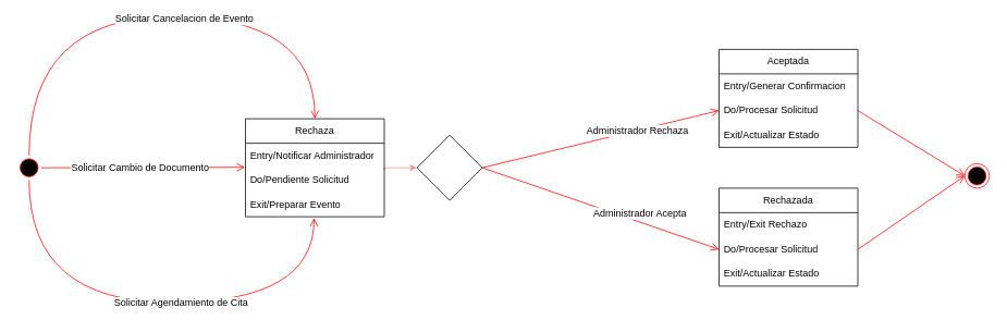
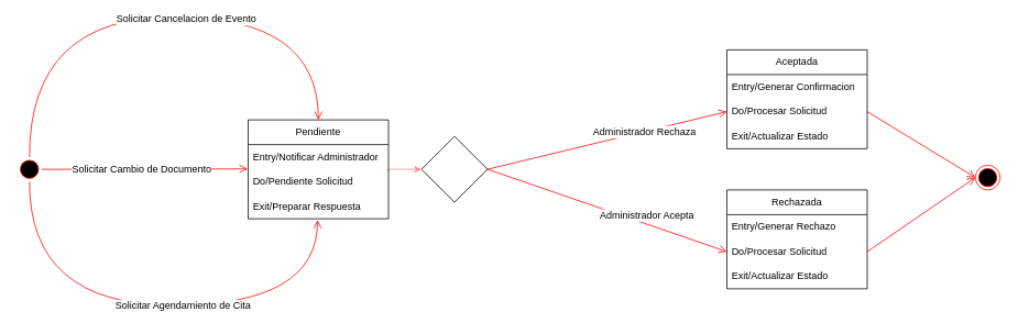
  <mxCell id="0" />
  <mxCell id="1" parent="0" />
  <mxCell id="2" value="" style="ellipse;html=1;shape=startState;fillColor=#000000;strokeColor=#ff0000;" vertex="1" parent="1"><mxGeometry x="20" y="190" width="30" height="30" as="geometry" /></mxCell>
  <mxCell id="3" value="" style="html=1;verticalAlign=bottom;endArrow=open;endSize=8;strokeColor=#ff0000;rounded=0;fontSize=12;entryX=-0.003;entryY=-0.017;entryDx=0;entryDy=0;entryPerimeter=0;" edge="1" parent="1" source="2" target="22"><mxGeometry relative="1" as="geometry"><mxPoint x="290" y="200" as="targetPoint" /></mxGeometry></mxCell>
  <mxCell id="4" value="Solicitar Cambio de Documento" style="edgeLabel;html=1;align=center;verticalAlign=middle;resizable=0;points=[];fontSize=12;" vertex="1" connectable="0" parent="3"><mxGeometry x="-0.355" y="-2" relative="1" as="geometry"><mxPoint x="40" y="-2" as="offset" /></mxGeometry></mxCell>
  <mxCell id="5" style="edgeStyle=none;curved=1;rounded=0;orthogonalLoop=1;jettySize=auto;html=1;entryX=0;entryY=0.5;entryDx=0;entryDy=0;fontSize=12;startSize=8;endSize=8;" edge="1" parent="1"><mxGeometry relative="1" as="geometry"><mxPoint x="328" y="205" as="sourcePoint" /><mxPoint x="328" y="205" as="targetPoint" /></mxGeometry></mxCell>
  <mxCell id="6" style="edgeStyle=none;curved=1;rounded=0;orthogonalLoop=1;jettySize=auto;html=1;entryX=0;entryY=0.5;entryDx=0;entryDy=0;fontSize=12;startSize=8;endSize=8;" edge="1" parent="1"><mxGeometry relative="1" as="geometry"><mxPoint x="328" y="205" as="sourcePoint" /><mxPoint x="328" y="205" as="targetPoint" /></mxGeometry></mxCell>
  <mxCell id="7" style="edgeStyle=orthogonalEdgeStyle;rounded=0;orthogonalLoop=1;jettySize=auto;html=1;entryX=0;entryY=0.5;entryDx=0;entryDy=0;strokeColor=light-dark(#FF9090,#FF9090);exitX=0.995;exitY=0.089;exitDx=0;exitDy=0;exitPerimeter=0;" edge="1" parent="1" source="22" target="19"><mxGeometry relative="1" as="geometry"><mxPoint x="439" y="205" as="sourcePoint" /><Array as="points"><mxPoint x="469" y="205" /></Array></mxGeometry></mxCell>
  <mxCell id="8" value="" style="html=1;verticalAlign=bottom;endArrow=open;endSize=8;strokeColor=#ff0000;rounded=0;fontSize=12;entryX=0.494;entryY=1.052;entryDx=0;entryDy=0;exitX=0.5;exitY=1;exitDx=0;exitDy=0;edgeStyle=orthogonalEdgeStyle;curved=1;entryPerimeter=0;" edge="1" parent="1" source="2" target="23"><mxGeometry relative="1" as="geometry"><mxPoint x="384" y="230" as="targetPoint" /><mxPoint x="380" y="90" as="sourcePoint" /><Array as="points"><mxPoint x="35" y="370" /><mxPoint x="384" y="370" /></Array></mxGeometry></mxCell>
  <mxCell id="9" value="Solicitar Agendamiento de Cita" style="edgeLabel;html=1;align=center;verticalAlign=middle;resizable=0;points=[];fontSize=12;" vertex="1" connectable="0" parent="8"><mxGeometry x="0.134" y="-3" relative="1" as="geometry"><mxPoint x="-7" y="-3" as="offset" /></mxGeometry></mxCell>
  <mxCell id="10" value="" style="html=1;verticalAlign=bottom;endArrow=open;endSize=8;strokeColor=#FF0000;rounded=0;fontSize=12;entryX=0.5;entryY=0;entryDx=0;entryDy=0;exitX=0.5;exitY=0;exitDx=0;exitDy=0;edgeStyle=orthogonalEdgeStyle;curved=1;" edge="1" parent="1" source="2" target="20"><mxGeometry relative="1" as="geometry"><mxPoint x="384" y="180" as="targetPoint" /><mxPoint x="383" y="130" as="sourcePoint" /><Array as="points"><mxPoint x="35" y="20" /><mxPoint x="385" y="20" /></Array></mxGeometry></mxCell>
  <mxCell id="11" value="Solicitar Cancelacion de Evento" style="edgeLabel;html=1;align=center;verticalAlign=middle;resizable=0;points=[];fontSize=12;" vertex="1" connectable="0" parent="10"><mxGeometry x="0.117" y="-2" relative="1" as="geometry"><mxPoint as="offset" /></mxGeometry></mxCell>
  <mxCell id="12" value="" style="html=1;verticalAlign=bottom;endArrow=open;endSize=8;strokeColor=#ff0000;rounded=0;fontSize=12;entryX=0;entryY=0.5;entryDx=0;entryDy=0;exitX=1;exitY=0.5;exitDx=0;exitDy=0;" edge="1" parent="1" source="19" target="30"><mxGeometry relative="1" as="geometry"><mxPoint x="975" y="317.48" as="targetPoint" /><mxPoint x="600" y="202.48" as="sourcePoint" /></mxGeometry></mxCell>
  <mxCell id="13" value="Administrador Acepta" style="edgeLabel;html=1;align=center;verticalAlign=middle;resizable=0;points=[];fontSize=12;" vertex="1" connectable="0" parent="12"><mxGeometry x="0.099" y="-1" relative="1" as="geometry"><mxPoint x="33" y="-1" as="offset" /></mxGeometry></mxCell>
  <mxCell id="14" value="" style="html=1;verticalAlign=bottom;endArrow=open;endSize=8;strokeColor=#ff0000;rounded=0;fontSize=12;entryX=0;entryY=0.5;entryDx=0;entryDy=0;exitX=1;exitY=0.5;exitDx=0;exitDy=0;" edge="1" parent="1" source="19" target="26"><mxGeometry relative="1" as="geometry"><mxPoint x="965" y="150" as="targetPoint" /><mxPoint x="600" y="200" as="sourcePoint" /></mxGeometry></mxCell>
  <mxCell id="15" value="Administrador Rechaza" style="edgeLabel;html=1;align=center;verticalAlign=middle;resizable=0;points=[];fontSize=12;" vertex="1" connectable="0" parent="14"><mxGeometry x="0.197" y="-3" relative="1" as="geometry"><mxPoint x="15" y="-6" as="offset" /></mxGeometry></mxCell>
  <mxCell id="16" value="" style="html=1;verticalAlign=bottom;endArrow=open;endSize=8;strokeColor=#ff0000;rounded=0;fontSize=12;exitX=1;exitY=0.5;exitDx=0;exitDy=0;entryX=0;entryY=0.5;entryDx=0;entryDy=0;" edge="1" parent="1" source="30" target="18"><mxGeometry relative="1" as="geometry"><mxPoint x="1210" y="360" as="targetPoint" /><mxPoint x="1020" y="295" as="sourcePoint" /><Array as="points" /></mxGeometry></mxCell>
  <mxCell id="17" value="" style="html=1;verticalAlign=bottom;endArrow=open;endSize=8;strokeColor=#ff0000;rounded=0;fontSize=12;entryX=0;entryY=0.5;entryDx=0;entryDy=0;exitX=1;exitY=0.5;exitDx=0;exitDy=0;" edge="1" parent="1" source="26" target="18"><mxGeometry relative="1" as="geometry"><mxPoint x="844" y="560" as="targetPoint" /><mxPoint x="1020" y="175" as="sourcePoint" /></mxGeometry></mxCell>
  <mxCell id="18" value="" style="ellipse;html=1;shape=endState;fillColor=#000000;strokeColor=#ff0000;" vertex="1" parent="1"><mxGeometry x="1181" y="200" width="30" height="30" as="geometry" /></mxCell>
  <mxCell id="19" value="" style="rhombus;whiteSpace=wrap;html=1;" vertex="1" parent="1"><mxGeometry x="510" y="165" width="80" height="80" as="geometry" /></mxCell>
- <mxCell id="20" value="Rechaza" style="swimlane;fontStyle=0;childLayout=stackLayout;horizontal=1;startSize=30;horizontalStack=0;resizeParent=1;resizeParentMax=0;resizeLast=0;collapsible=1;marginBottom=0;whiteSpace=wrap;html=1;" vertex="1" parent="1"><mxGeometry x="300" y="145" width="170" height="120" as="geometry" /></mxCell>
+ <mxCell id="20" value="Pendiente" style="swimlane;fontStyle=0;childLayout=stackLayout;horizontal=1;startSize=30;horizontalStack=0;resizeParent=1;resizeParentMax=0;resizeLast=0;collapsible=1;marginBottom=0;whiteSpace=wrap;html=1;" vertex="1" parent="1"><mxGeometry x="300" y="145" width="170" height="120" as="geometry" /></mxCell>
  <mxCell id="21" value="Entry/Notificar Administrador" style="text;strokeColor=none;fillColor=none;align=left;verticalAlign=middle;spacingLeft=4;spacingRight=4;overflow=hidden;points=[[0,0.5],[1,0.5]];portConstraint=eastwest;rotatable=0;whiteSpace=wrap;html=1;" vertex="1" parent="20"><mxGeometry y="30" width="170" height="30" as="geometry" /></mxCell>
  <mxCell id="22" value="Do/Pendiente Solicitud" style="text;strokeColor=none;fillColor=none;align=left;verticalAlign=middle;spacingLeft=4;spacingRight=4;overflow=hidden;points=[[0,0.5],[1,0.5]];portConstraint=eastwest;rotatable=0;whiteSpace=wrap;html=1;" vertex="1" parent="20"><mxGeometry y="60" width="170" height="30" as="geometry" /></mxCell>
- <mxCell id="23" value="Exit/Preparar Evento" style="text;strokeColor=none;fillColor=none;align=left;verticalAlign=middle;spacingLeft=4;spacingRight=4;overflow=hidden;points=[[0,0.5],[1,0.5]];portConstraint=eastwest;rotatable=0;whiteSpace=wrap;html=1;" vertex="1" parent="20"><mxGeometry y="90" width="170" height="30" as="geometry" /></mxCell>
+ <mxCell id="23" value="Exit/Preparar Respuesta" style="text;strokeColor=none;fillColor=none;align=left;verticalAlign=middle;spacingLeft=4;spacingRight=4;overflow=hidden;points=[[0,0.5],[1,0.5]];portConstraint=eastwest;rotatable=0;whiteSpace=wrap;html=1;" vertex="1" parent="20"><mxGeometry y="90" width="170" height="30" as="geometry" /></mxCell>
  <mxCell id="24" value="Aceptada" style="swimlane;fontStyle=0;childLayout=stackLayout;horizontal=1;startSize=30;horizontalStack=0;resizeParent=1;resizeParentMax=0;resizeLast=0;collapsible=1;marginBottom=0;whiteSpace=wrap;html=1;" vertex="1" parent="1"><mxGeometry x="880" y="60" width="170" height="120" as="geometry" /></mxCell>
  <mxCell id="25" value="Entry/Generar Confirmacion" style="text;strokeColor=none;fillColor=none;align=left;verticalAlign=middle;spacingLeft=4;spacingRight=4;overflow=hidden;points=[[0,0.5],[1,0.5]];portConstraint=eastwest;rotatable=0;whiteSpace=wrap;html=1;" vertex="1" parent="24"><mxGeometry y="30" width="170" height="30" as="geometry" /></mxCell>
  <mxCell id="26" value="Do/Procesar Solicitud" style="text;strokeColor=none;fillColor=none;align=left;verticalAlign=middle;spacingLeft=4;spacingRight=4;overflow=hidden;points=[[0,0.5],[1,0.5]];portConstraint=eastwest;rotatable=0;whiteSpace=wrap;html=1;" vertex="1" parent="24"><mxGeometry y="60" width="170" height="30" as="geometry" /></mxCell>
  <mxCell id="27" value="Exit/Actualizar Estado" style="text;strokeColor=none;fillColor=none;align=left;verticalAlign=middle;spacingLeft=4;spacingRight=4;overflow=hidden;points=[[0,0.5],[1,0.5]];portConstraint=eastwest;rotatable=0;whiteSpace=wrap;html=1;" vertex="1" parent="24"><mxGeometry y="90" width="170" height="30" as="geometry" /></mxCell>
  <mxCell id="28" value="Rechazada" style="swimlane;fontStyle=0;childLayout=stackLayout;horizontal=1;startSize=30;horizontalStack=0;resizeParent=1;resizeParentMax=0;resizeLast=0;collapsible=1;marginBottom=0;whiteSpace=wrap;html=1;" vertex="1" parent="1"><mxGeometry x="880" y="230" width="170" height="120" as="geometry" /></mxCell>
- <mxCell id="29" value="Entry/Exit Rechazo" style="text;strokeColor=none;fillColor=none;align=left;verticalAlign=middle;spacingLeft=4;spacingRight=4;overflow=hidden;points=[[0,0.5],[1,0.5]];portConstraint=eastwest;rotatable=0;whiteSpace=wrap;html=1;" vertex="1" parent="28"><mxGeometry y="30" width="170" height="30" as="geometry" /></mxCell>
+ <mxCell id="29" value="Entry/Generar Rechazo" style="text;strokeColor=none;fillColor=none;align=left;verticalAlign=middle;spacingLeft=4;spacingRight=4;overflow=hidden;points=[[0,0.5],[1,0.5]];portConstraint=eastwest;rotatable=0;whiteSpace=wrap;html=1;" vertex="1" parent="28"><mxGeometry y="30" width="170" height="30" as="geometry" /></mxCell>
  <mxCell id="30" value="Do/Procesar Solicitud" style="text;strokeColor=none;fillColor=none;align=left;verticalAlign=middle;spacingLeft=4;spacingRight=4;overflow=hidden;points=[[0,0.5],[1,0.5]];portConstraint=eastwest;rotatable=0;whiteSpace=wrap;html=1;" vertex="1" parent="28"><mxGeometry y="60" width="170" height="30" as="geometry" /></mxCell>
  <mxCell id="31" value="Exit/Actualizar Estado" style="text;strokeColor=none;fillColor=none;align=left;verticalAlign=middle;spacingLeft=4;spacingRight=4;overflow=hidden;points=[[0,0.5],[1,0.5]];portConstraint=eastwest;rotatable=0;whiteSpace=wrap;html=1;" vertex="1" parent="28"><mxGeometry y="90" width="170" height="30" as="geometry" /></mxCell>
